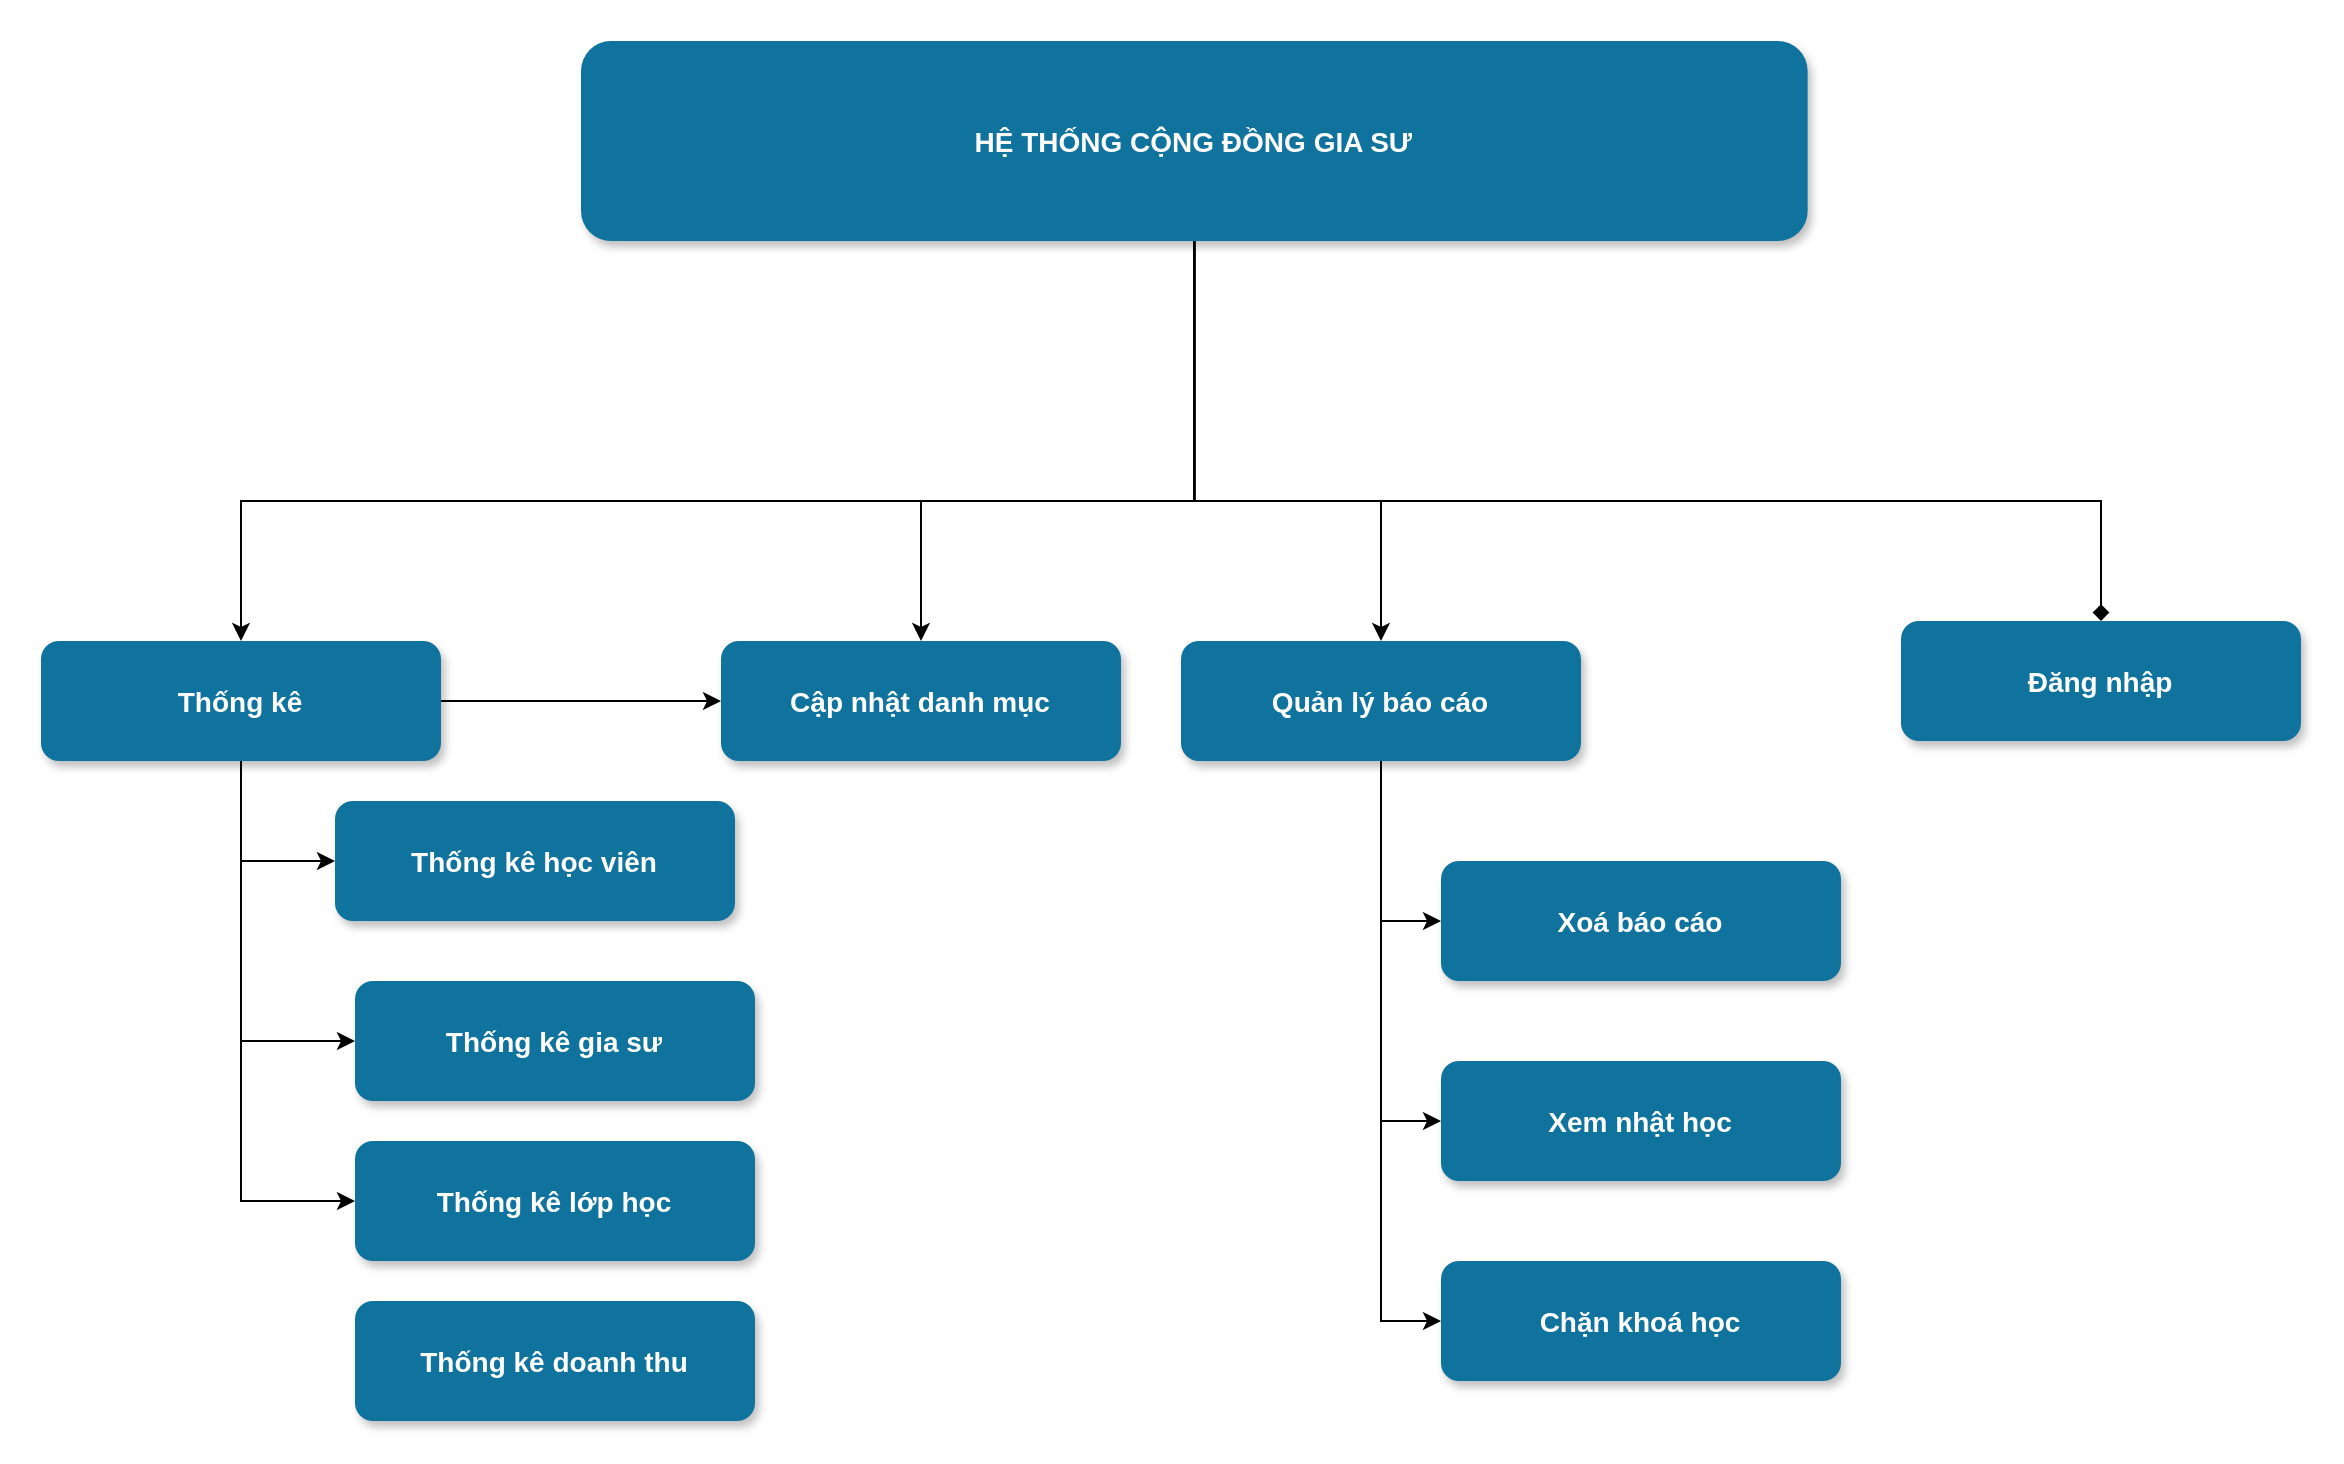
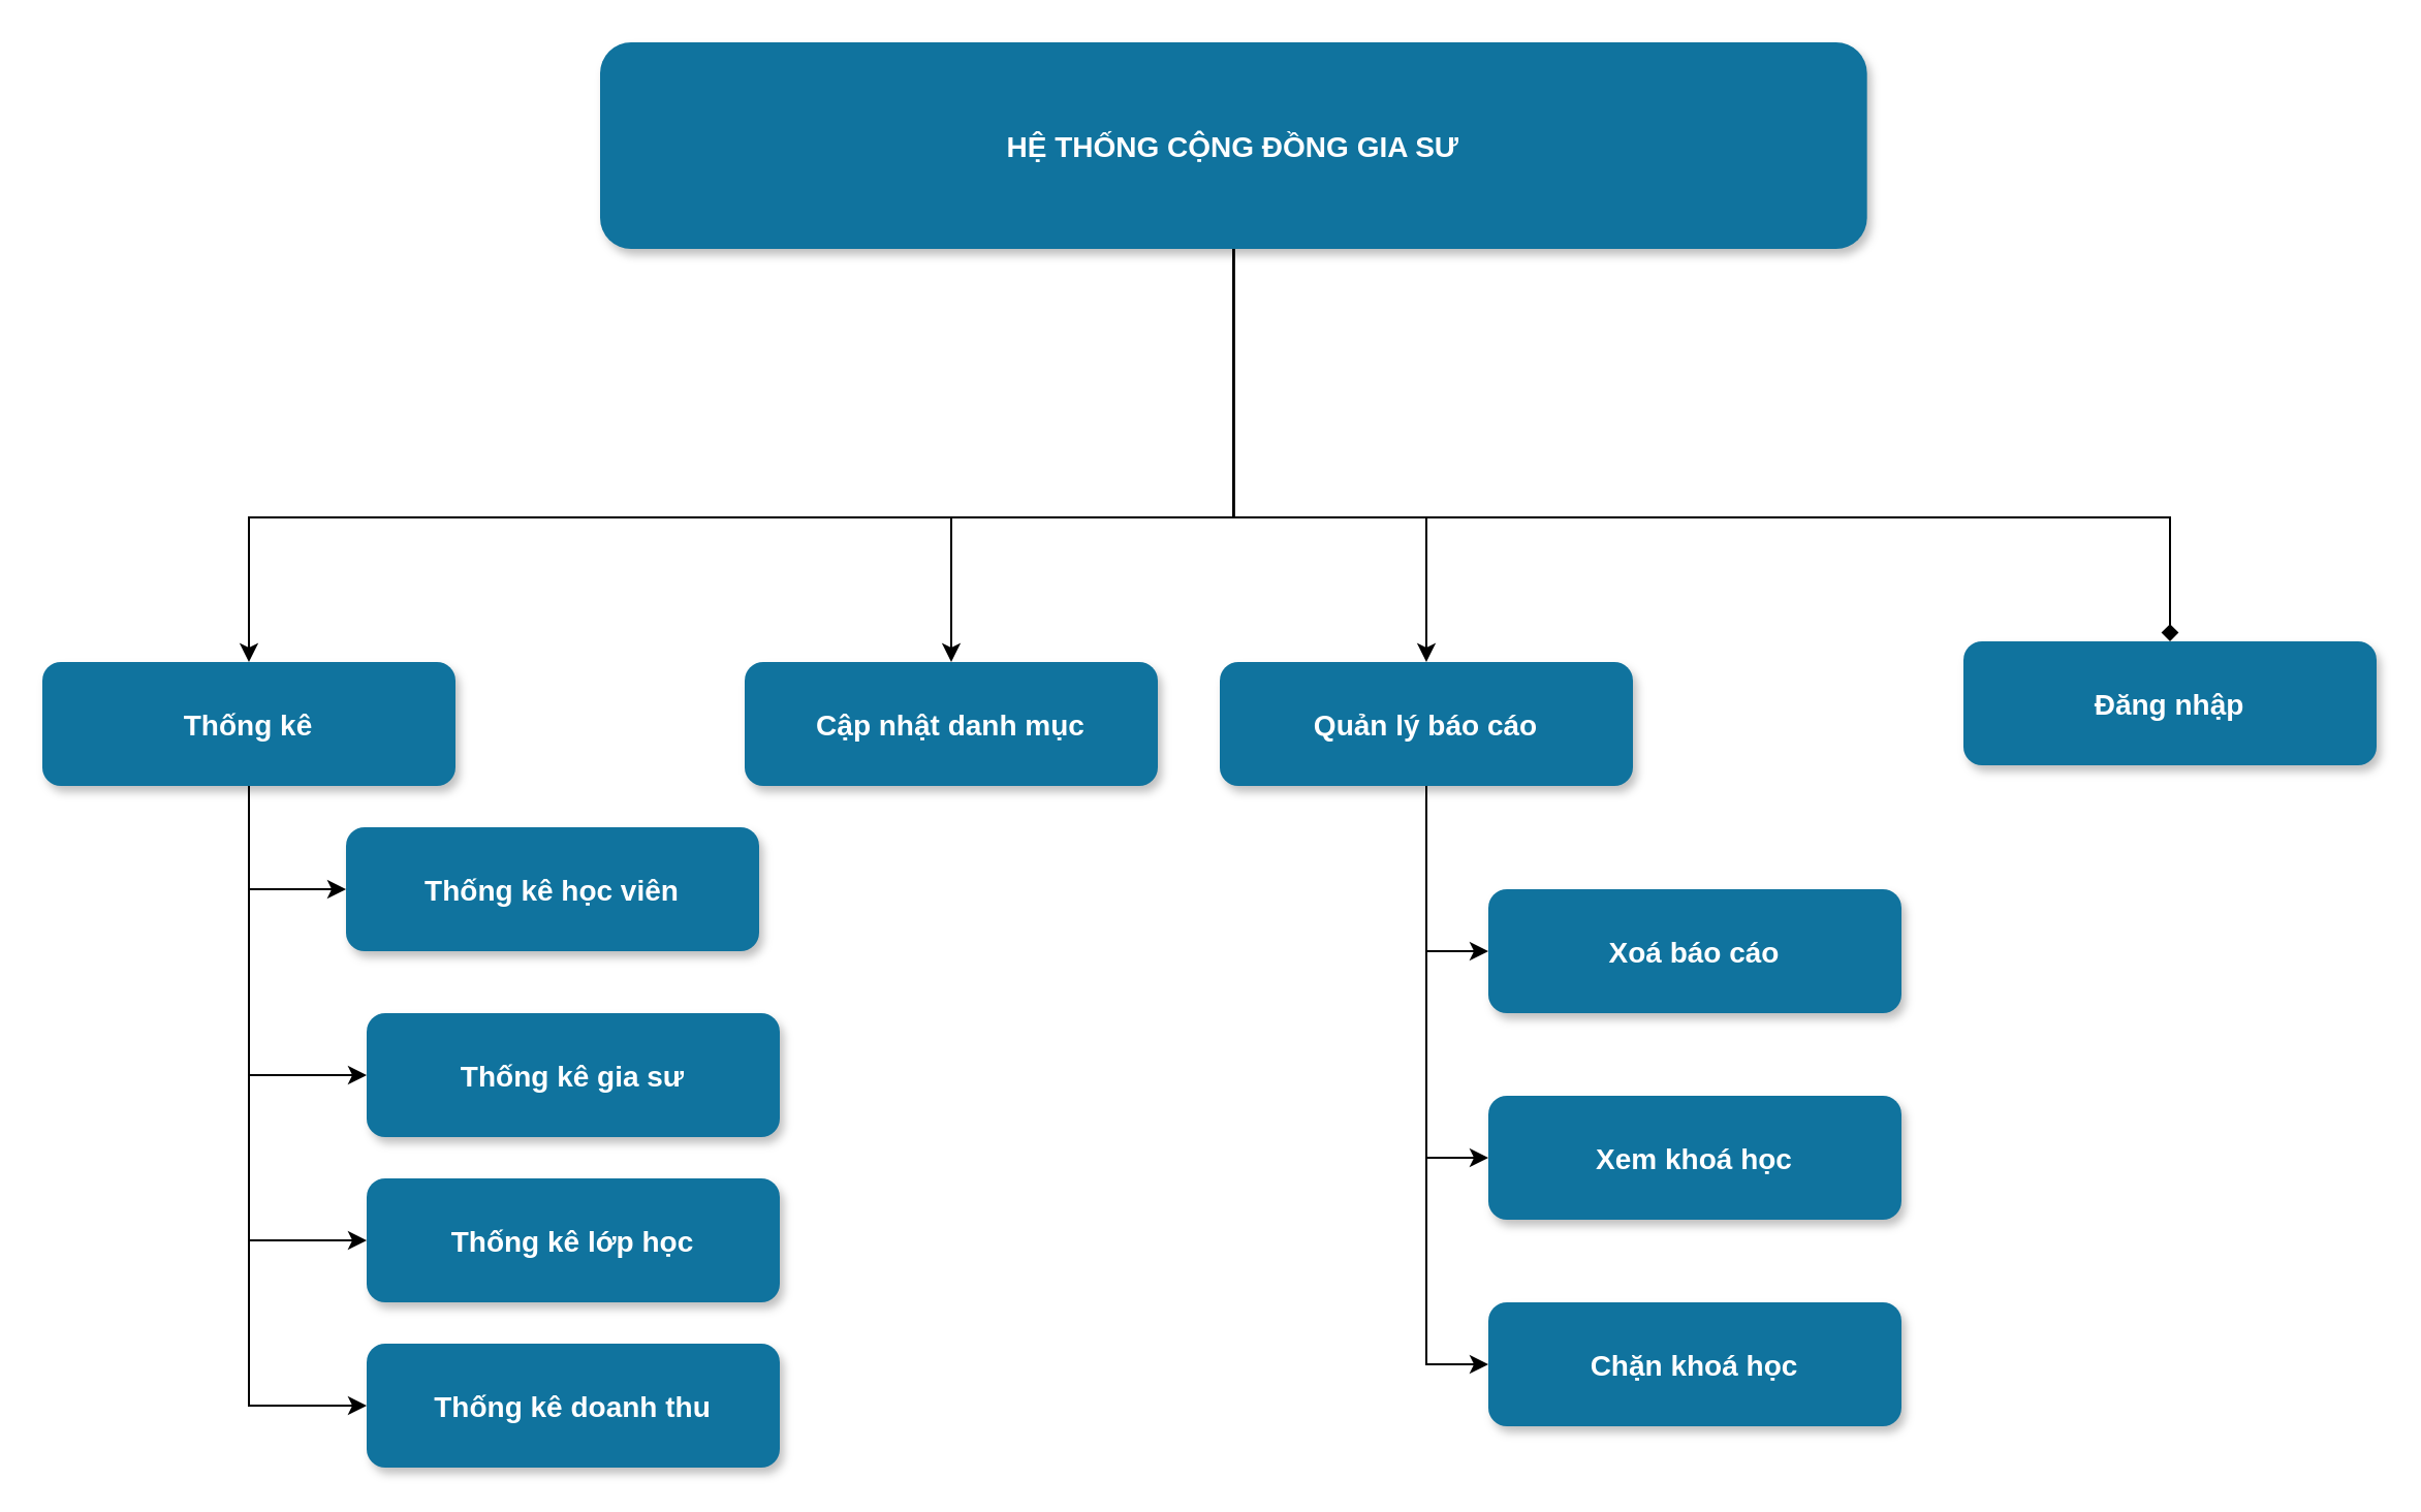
  <mxCell id="0" />
  <mxCell id="1" parent="0" />
  <mxCell id="2" style="edgeStyle=orthogonalEdgeStyle;rounded=0;orthogonalLoop=1;jettySize=auto;html=1;" parent="1" source="6" target="11" edge="1"><mxGeometry relative="1" as="geometry"><Array as="points"><mxPoint x="597" y="250" /><mxPoint x="120" y="250" /></Array></mxGeometry></mxCell>
  <mxCell id="3" style="edgeStyle=orthogonalEdgeStyle;rounded=0;orthogonalLoop=1;jettySize=auto;html=1;entryX=0.5;entryY=0;entryDx=0;entryDy=0;" parent="1" source="6" target="12" edge="1"><mxGeometry relative="1" as="geometry"><Array as="points"><mxPoint x="597" y="250" /><mxPoint x="460" y="250" /></Array></mxGeometry></mxCell>
  <mxCell id="4" style="edgeStyle=orthogonalEdgeStyle;rounded=0;orthogonalLoop=1;jettySize=auto;html=1;entryX=0.5;entryY=0;entryDx=0;entryDy=0;endArrow=diamond;" parent="1" source="6" target="17" edge="1"><mxGeometry relative="1" as="geometry"><Array as="points"><mxPoint x="597" y="250" /><mxPoint x="1050" y="250" /></Array></mxGeometry></mxCell>
  <mxCell id="5" style="edgeStyle=orthogonalEdgeStyle;rounded=0;orthogonalLoop=1;jettySize=auto;html=1;entryX=0.5;entryY=0;entryDx=0;entryDy=0;" edge="1" parent="1" source="6" target="21"><mxGeometry relative="1" as="geometry"><Array as="points"><mxPoint x="597" y="250" /><mxPoint x="690" y="250" /></Array></mxGeometry></mxCell>
  <mxCell id="6" value="HỆ THỐNG CỘNG ĐỒNG GIA SƯ" style="rounded=1;fillColor=#10739E;strokeColor=none;shadow=1;gradientColor=none;fontStyle=1;fontColor=#FFFFFF;fontSize=14;" parent="1" vertex="1"><mxGeometry x="290" y="20" width="613.33" height="100" as="geometry" /></mxCell>
  <mxCell id="7" style="edgeStyle=orthogonalEdgeStyle;rounded=0;orthogonalLoop=1;jettySize=auto;html=1;entryX=0;entryY=0.5;entryDx=0;entryDy=0;" parent="1" source="11" target="13" edge="1"><mxGeometry relative="1" as="geometry" /></mxCell>
  <mxCell id="8" style="edgeStyle=orthogonalEdgeStyle;rounded=0;orthogonalLoop=1;jettySize=auto;html=1;entryX=0;entryY=0.5;entryDx=0;entryDy=0;" parent="1" source="11" target="14" edge="1"><mxGeometry relative="1" as="geometry" /></mxCell>
  <mxCell id="9" style="edgeStyle=orthogonalEdgeStyle;rounded=0;orthogonalLoop=1;jettySize=auto;html=1;entryX=0;entryY=0.5;entryDx=0;entryDy=0;" parent="1" source="11" target="15" edge="1"><mxGeometry relative="1" as="geometry" /></mxCell>
- <mxCell id="10" style="edgeStyle=orthogonalEdgeStyle;rounded=0;orthogonalLoop=1;jettySize=auto;html=1;" parent="1" source="11" target="12" edge="1"><mxGeometry relative="1" as="geometry" /></mxCell>
+ <mxCell id="10" style="edgeStyle=orthogonalEdgeStyle;rounded=0;orthogonalLoop=1;jettySize=auto;html=1;entryX=0;entryY=0.5;entryDx=0;entryDy=0;" parent="1" source="11" target="16" edge="1"><mxGeometry relative="1" as="geometry" /></mxCell>
  <mxCell id="11" value="Thống kê" style="rounded=1;fillColor=#10739E;strokeColor=none;shadow=1;gradientColor=none;fontStyle=1;fontColor=#FFFFFF;fontSize=14;" parent="1" vertex="1"><mxGeometry x="20" y="320" width="200" height="60" as="geometry" /></mxCell>
  <mxCell id="12" value="Cập nhật danh mục" style="rounded=1;fillColor=#10739E;strokeColor=none;shadow=1;gradientColor=none;fontStyle=1;fontColor=#FFFFFF;fontSize=14;" parent="1" vertex="1"><mxGeometry x="360" y="320" width="200" height="60" as="geometry" /></mxCell>
  <mxCell id="13" value="Thống kê học viên" style="rounded=1;fillColor=#10739E;strokeColor=none;shadow=1;gradientColor=none;fontStyle=1;fontColor=#FFFFFF;fontSize=14;" parent="1" vertex="1"><mxGeometry x="167" y="400" width="200" height="60" as="geometry" /></mxCell>
  <mxCell id="14" value="Thống kê gia sư" style="rounded=1;fillColor=#10739E;strokeColor=none;shadow=1;gradientColor=none;fontStyle=1;fontColor=#FFFFFF;fontSize=14;" parent="1" vertex="1"><mxGeometry x="177" y="490" width="200" height="60" as="geometry" /></mxCell>
  <mxCell id="15" value="Thống kê lớp học" style="rounded=1;fillColor=#10739E;strokeColor=none;shadow=1;gradientColor=none;fontStyle=1;fontColor=#FFFFFF;fontSize=14;" parent="1" vertex="1"><mxGeometry x="177" y="570" width="200" height="60" as="geometry" /></mxCell>
  <mxCell id="16" value="Thống kê doanh thu" style="rounded=1;fillColor=#10739E;strokeColor=none;shadow=1;gradientColor=none;fontStyle=1;fontColor=#FFFFFF;fontSize=14;" parent="1" vertex="1"><mxGeometry x="177" y="650" width="200" height="60" as="geometry" /></mxCell>
  <mxCell id="17" value="Đăng nhập" style="rounded=1;fillColor=#10739E;strokeColor=none;shadow=1;gradientColor=none;fontStyle=1;fontColor=#FFFFFF;fontSize=14;" parent="1" vertex="1"><mxGeometry x="950" y="310" width="200" height="60" as="geometry" /></mxCell>
  <mxCell id="18" style="edgeStyle=orthogonalEdgeStyle;rounded=0;orthogonalLoop=1;jettySize=auto;html=1;entryX=0;entryY=0.5;entryDx=0;entryDy=0;" edge="1" parent="1" source="21" target="24"><mxGeometry relative="1" as="geometry" /></mxCell>
  <mxCell id="19" style="edgeStyle=orthogonalEdgeStyle;rounded=0;orthogonalLoop=1;jettySize=auto;html=1;entryX=0;entryY=0.5;entryDx=0;entryDy=0;" edge="1" parent="1" source="21" target="23"><mxGeometry relative="1" as="geometry" /></mxCell>
  <mxCell id="20" style="edgeStyle=orthogonalEdgeStyle;rounded=0;orthogonalLoop=1;jettySize=auto;html=1;entryX=0;entryY=0.5;entryDx=0;entryDy=0;" edge="1" parent="1" source="21" target="22"><mxGeometry relative="1" as="geometry" /></mxCell>
  <mxCell id="21" value="Quản lý báo cáo" style="rounded=1;fillColor=#10739E;strokeColor=none;shadow=1;gradientColor=none;fontStyle=1;fontColor=#FFFFFF;fontSize=14;" vertex="1" parent="1"><mxGeometry x="590" y="320" width="200" height="60" as="geometry" /></mxCell>
  <mxCell id="22" value="Chặn khoá học" style="rounded=1;fillColor=#10739E;strokeColor=none;shadow=1;gradientColor=none;fontStyle=1;fontColor=#FFFFFF;fontSize=14;" vertex="1" parent="1"><mxGeometry x="720" y="630" width="200" height="60" as="geometry" /></mxCell>
- <mxCell id="23" value="Xem nhật học" style="rounded=1;fillColor=#10739E;strokeColor=none;shadow=1;gradientColor=none;fontStyle=1;fontColor=#FFFFFF;fontSize=14;" vertex="1" parent="1"><mxGeometry x="720" y="530" width="200" height="60" as="geometry" /></mxCell>
+ <mxCell id="23" value="Xem khoá học" style="rounded=1;fillColor=#10739E;strokeColor=none;shadow=1;gradientColor=none;fontStyle=1;fontColor=#FFFFFF;fontSize=14;" vertex="1" parent="1"><mxGeometry x="720" y="530" width="200" height="60" as="geometry" /></mxCell>
  <mxCell id="24" value="Xoá báo cáo" style="rounded=1;fillColor=#10739E;strokeColor=none;shadow=1;gradientColor=none;fontStyle=1;fontColor=#FFFFFF;fontSize=14;" vertex="1" parent="1"><mxGeometry x="720" y="430" width="200" height="60" as="geometry" /></mxCell>
